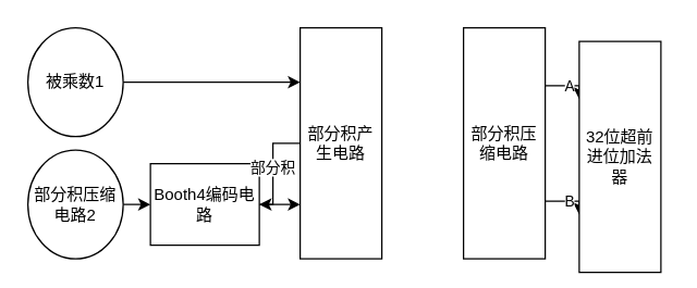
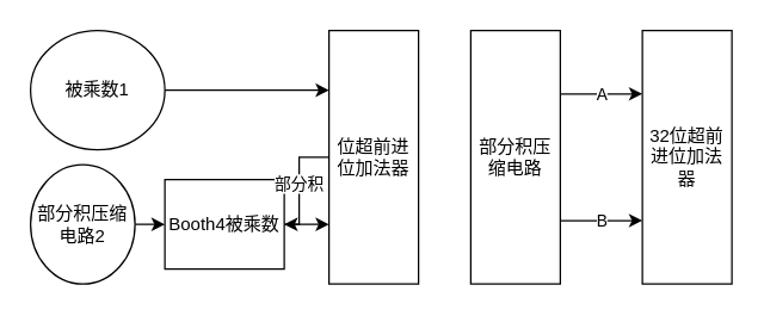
  <mxCell id="0" />
  <mxCell id="1" parent="0" />
  <mxCell id="2" style="edgeStyle=orthogonalEdgeStyle;rounded=0;orthogonalLoop=1;jettySize=auto;html=1;exitX=1;exitY=0.5;exitDx=0;exitDy=0;" edge="1" parent="1" source="3"><mxGeometry relative="1" as="geometry"><mxPoint x="220" y="149.793" as="targetPoint" /></mxGeometry></mxCell>
- <mxCell id="3" value="Booth4编码电路" style="rounded=0;whiteSpace=wrap;html=1;" vertex="1" parent="1"><mxGeometry x="110" y="120" width="80" height="60" as="geometry" /></mxCell>
+ <mxCell id="3" value="Booth4被乘数" style="rounded=0;whiteSpace=wrap;html=1;" vertex="1" parent="1"><mxGeometry x="110" y="120" width="80" height="60" as="geometry" /></mxCell>
  <mxCell id="4" value="部分积" style="edgeStyle=orthogonalEdgeStyle;rounded=0;orthogonalLoop=1;jettySize=auto;html=1;" edge="1" parent="1" source="5" target="3"><mxGeometry relative="1" as="geometry" /></mxCell>
- <mxCell id="5" value="部分积产生电路" style="rounded=0;whiteSpace=wrap;html=1;" vertex="1" parent="1"><mxGeometry x="220" y="20" width="60" height="170" as="geometry" /></mxCell>
+ <mxCell id="5" value="位超前进位加法器" style="rounded=0;whiteSpace=wrap;html=1;" vertex="1" parent="1"><mxGeometry x="220" y="20" width="60" height="170" as="geometry" /></mxCell>
  <mxCell id="6" style="edgeStyle=orthogonalEdgeStyle;rounded=0;orthogonalLoop=1;jettySize=auto;html=1;exitX=1;exitY=0.5;exitDx=0;exitDy=0;" edge="1" parent="1" source="7"><mxGeometry relative="1" as="geometry"><mxPoint x="110" y="150.138" as="targetPoint" /></mxGeometry></mxCell>
  <mxCell id="7" value="部分积压缩电路2" style="ellipse;whiteSpace=wrap;html=1;" vertex="1" parent="1"><mxGeometry x="20" y="110" width="70" height="80" as="geometry" /></mxCell>
  <mxCell id="8" style="edgeStyle=orthogonalEdgeStyle;rounded=0;orthogonalLoop=1;jettySize=auto;html=1;exitX=1;exitY=0.5;exitDx=0;exitDy=0;" edge="1" parent="1" source="9"><mxGeometry relative="1" as="geometry"><mxPoint x="220" y="60" as="targetPoint" /></mxGeometry></mxCell>
- <mxCell id="9" value="被乘数1" style="ellipse;whiteSpace=wrap;html=1;" vertex="1" parent="1"><mxGeometry x="20" y="20" width="70" height="80" as="geometry" /></mxCell>
+ <mxCell id="9" value="被乘数1" style="ellipse;whiteSpace=wrap;html=1;" vertex="1" parent="1"><mxGeometry x="20" y="20" width="90" height="80" as="geometry" /></mxCell>
  <mxCell id="10" value="A" style="edgeStyle=orthogonalEdgeStyle;rounded=0;orthogonalLoop=1;jettySize=auto;html=1;exitX=1;exitY=0.25;exitDx=0;exitDy=0;entryX=0;entryY=0.25;entryDx=0;entryDy=0;" edge="1" parent="1" source="12" target="13"><mxGeometry relative="1" as="geometry" /></mxCell>
  <mxCell id="11" value="B" style="edgeStyle=orthogonalEdgeStyle;rounded=0;orthogonalLoop=1;jettySize=auto;html=1;exitX=1;exitY=0.75;exitDx=0;exitDy=0;entryX=0;entryY=0.75;entryDx=0;entryDy=0;" edge="1" parent="1" source="12" target="13"><mxGeometry relative="1" as="geometry" /></mxCell>
- <mxCell id="12" value="部分积压缩电路" style="rounded=0;whiteSpace=wrap;html=1;" vertex="1" parent="1"><mxGeometry x="340" y="20" width="60" height="170" as="geometry" /></mxCell>
- <mxCell id="13" value="32位超前进位加法器" style="rounded=0;whiteSpace=wrap;html=1;" vertex="1" parent="1"><mxGeometry x="425" y="30" width="60" height="170" as="geometry" /></mxCell>
+ <mxCell id="12" value="部分积压缩电路" style="rounded=0;whiteSpace=wrap;html=1;" vertex="1" parent="1"><mxGeometry x="315" y="20" width="60" height="170" as="geometry" /></mxCell>
+ <mxCell id="13" value="32位超前进位加法器" style="rounded=0;whiteSpace=wrap;html=1;" vertex="1" parent="1"><mxGeometry x="430" y="20" width="60" height="170" as="geometry" /></mxCell>
